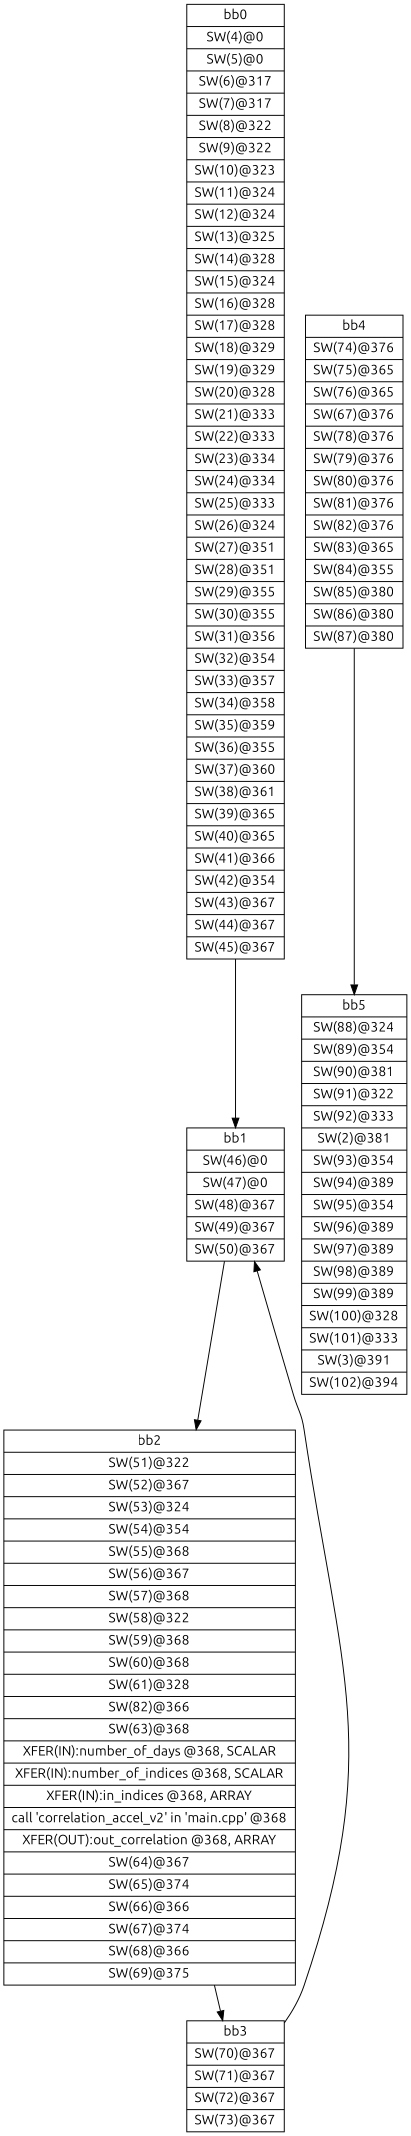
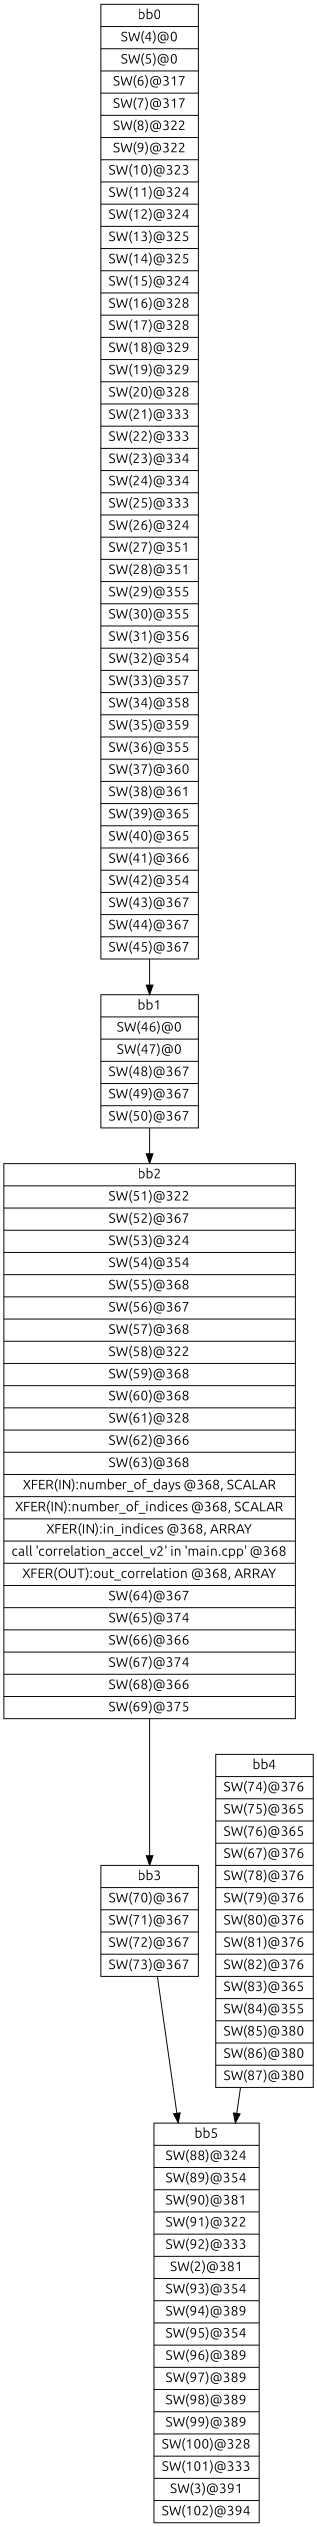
  digraph {
    fontname=Ubuntu
    node [fontname=Ubuntu shape=record]
    edge [fontname=Ubuntu]
-   n1 [label="{bb0|<x0x21524f0>SW(4)@0\n|<x0x2152570>SW(5)@0\n|<x0x2152b50>SW(6)@317\n|<x0x2152d90>SW(7)@317\n|<x0x2152fd0>SW(8)@322\n|<x0x2153200>SW(9)@322\n|<x0x2153430>SW(10)@323\n|<x0x2153660>SW(11)@324\n|<x0x2153890>SW(12)@324\n|<x0x2153ac0>SW(13)@325\n|<x0x2155260>SW(14)@328\n|<x0x2157480>SW(15)@324\n|<x0x21576c0>SW(16)@328\n|<x0x21578f0>SW(17)@328\n|<x0x2157b20>SW(18)@329\n|<x0x2157d70>SW(19)@329\n|<x0x2157f80>SW(20)@328\n|<x0x21581c0>SW(21)@333\n|<x0x21583f0>SW(22)@333\n|<x0x2158620>SW(23)@334\n|<x0x2158870>SW(24)@334\n|<x0x2158a80>SW(25)@333\n|<x0x2158cc0>SW(26)@324\n|<x0x2158ef0>SW(27)@351\n|<x0x214f090>SW(28)@351\n|<x0x214f2b0>SW(29)@355\n|<x0x214f4e0>SW(30)@355\n|<x0x214f6f0>SW(31)@356\n|<x0x214f940>SW(32)@354\n|<x0x214fb90>SW(33)@357\n|<x0x214fe00>SW(34)@358\n|<x0x2150050>SW(35)@359\n|<x0x21502a0>SW(36)@355\n|<x0x21504e0>SW(37)@360\n|<x0x2150740>SW(38)@361\n|<x0x2150990>SW(39)@365\n|<x0x2150bb0>SW(40)@365\n|<x0x2150df0>SW(41)@366\n|<x0x2151020>SW(42)@354\n|<x0x2155470>SW(43)@367\n|<x0x2155690>SW(44)@367\n|<x0x21558d0>SW(45)@367\n}"]
+   n1 [label="{bb0|<x0x21524f0>SW(4)@0\n|<x0x2152570>SW(5)@0\n|<x0x2152b50>SW(6)@317\n|<x0x2152d90>SW(7)@317\n|<x0x2152fd0>SW(8)@322\n|<x0x2153200>SW(9)@322\n|<x0x2153430>SW(10)@323\n|<x0x2153660>SW(11)@324\n|<x0x2153890>SW(12)@324\n|<x0x2153ac0>SW(13)@325\n|<x0x2155260>SW(14)@325\n|<x0x2157480>SW(15)@324\n|<x0x21576c0>SW(16)@328\n|<x0x21578f0>SW(17)@328\n|<x0x2157b20>SW(18)@329\n|<x0x2157d70>SW(19)@329\n|<x0x2157f80>SW(20)@328\n|<x0x21581c0>SW(21)@333\n|<x0x21583f0>SW(22)@333\n|<x0x2158620>SW(23)@334\n|<x0x2158870>SW(24)@334\n|<x0x2158a80>SW(25)@333\n|<x0x2158cc0>SW(26)@324\n|<x0x2158ef0>SW(27)@351\n|<x0x214f090>SW(28)@351\n|<x0x214f2b0>SW(29)@355\n|<x0x214f4e0>SW(30)@355\n|<x0x214f6f0>SW(31)@356\n|<x0x214f940>SW(32)@354\n|<x0x214fb90>SW(33)@357\n|<x0x214fe00>SW(34)@358\n|<x0x2150050>SW(35)@359\n|<x0x21502a0>SW(36)@355\n|<x0x21504e0>SW(37)@360\n|<x0x2150740>SW(38)@361\n|<x0x2150990>SW(39)@365\n|<x0x2150bb0>SW(40)@365\n|<x0x2150df0>SW(41)@366\n|<x0x2151020>SW(42)@354\n|<x0x2155470>SW(43)@367\n|<x0x2155690>SW(44)@367\n|<x0x21558d0>SW(45)@367\n}"]
    n2 [label="{bb1|<x0x2155c70>SW(46)@0\n|<x0x2155de0>SW(47)@0\n|<x0x2155f80>SW(48)@367\n|<x0x21561b0>SW(49)@367\n|<x0x21563c0>SW(50)@367\n}"]
-   n3 [label="{bb2|<x0x2155b50>SW(51)@322\n|<x0x2156990>SW(52)@367\n|<x0x2156bc0>SW(53)@324\n|<x0x2156df0>SW(54)@354\n|<x0x2157040>SW(55)@368\n|<x0x2157260>SW(56)@367\n|<x0x2159960>SW(57)@368\n|<x0x2159b70>SW(58)@322\n|<x0x2159da0>SW(59)@368\n|<x0x2159fb0>SW(60)@368\n|<x0x215a1d0>SW(61)@328\n|<x0x215a400>SW(82)@366\n|<x0x215a630>SW(63)@368\n|<x0x2160950>XFER(IN):number_of_days @368, SCALAR\n|<x0x2160a30>XFER(IN):number_of_indices @368, SCALAR\n|<x0x2160b10>XFER(IN):in_indices @368, ARRAY\n|<x0x214a320>call 'correlation_accel_v2' in 'main.cpp' @368\n|<x0x2161ed0>XFER(OUT):out_correlation @368, ARRAY\n|<x0x215a880>SW(64)@367\n|<x0x215aab0>SW(65)@374\n|<x0x215acc0>SW(66)@366\n|<x0x215aef0>SW(67)@374\n|<x0x215b110>SW(68)@366\n|<x0x215b350>SW(69)@375\n}"]
+   n3 [label="{bb2|<x0x2155b50>SW(51)@322\n|<x0x2156990>SW(52)@367\n|<x0x2156bc0>SW(53)@324\n|<x0x2156df0>SW(54)@354\n|<x0x2157040>SW(55)@368\n|<x0x2157260>SW(56)@367\n|<x0x2159960>SW(57)@368\n|<x0x2159b70>SW(58)@322\n|<x0x2159da0>SW(59)@368\n|<x0x2159fb0>SW(60)@368\n|<x0x215a1d0>SW(61)@328\n|<x0x215a400>SW(62)@366\n|<x0x215a630>SW(63)@368\n|<x0x2160950>XFER(IN):number_of_days @368, SCALAR\n|<x0x2160a30>XFER(IN):number_of_indices @368, SCALAR\n|<x0x2160b10>XFER(IN):in_indices @368, ARRAY\n|<x0x214a320>call 'correlation_accel_v2' in 'main.cpp' @368\n|<x0x2161ed0>XFER(OUT):out_correlation @368, ARRAY\n|<x0x215a880>SW(64)@367\n|<x0x215aab0>SW(65)@374\n|<x0x215acc0>SW(66)@366\n|<x0x215aef0>SW(67)@374\n|<x0x215b110>SW(68)@366\n|<x0x215b350>SW(69)@375\n}"]
    n4 [label="{bb3|<x0x215b690>SW(70)@367\n|<x0x215b980>SW(71)@367\n|<x0x215baf0>SW(72)@367\n|<x0x215bd30>SW(73)@367\n}"]
    n5 [label="{bb4|<x0x215c140>SW(74)@376\n|<x0x215c330>SW(75)@365\n|<x0x215c570>SW(76)@365\n|<x0x215c7a0>SW(67)@376\n|<x0x215c9b0>SW(78)@376\n|<x0x215cbc0>SW(79)@376\n|<x0x215cc60>SW(80)@376\n|<x0x215ce70>SW(81)@376\n|<x0x215d0d0>SW(82)@376\n|<x0x215d2f0>SW(83)@365\n|<x0x215d530>SW(84)@355\n|<x0x215d770>SW(85)@380\n|<x0x215db50>SW(86)@380\n|<x0x215dd10>SW(87)@380\n}"]
    n6 [label="{bb5|<x0x215e060>SW(88)@324\n|<x0x215e290>SW(89)@354\n|<x0x215e4e0>SW(90)@381\n|<x0x215e700>SW(91)@322\n|<x0x215e930>SW(92)@333\n|<x0x214f030>SW(2)@381\n|<x0x215eb80>SW(93)@354\n|<x0x215edd0>SW(94)@389\n|<x0x215eff0>SW(95)@354\n|<x0x215f240>SW(96)@389\n|<x0x215f450>SW(97)@389\n|<x0x215f660>SW(98)@389\n|<x0x215f870>SW(99)@389\n|<x0x215fab0>SW(100)@328\n|<x0x215fd40>SW(101)@333\n|<x0x214ed10>SW(3)@391\n|<x0x215ff20>SW(102)@394\n}"]
    n1 -> n2
    n2 -> n3
    n3 -> n4
-   n4 -> n2
+   n4 -> n6
    n5 -> n6
  }
